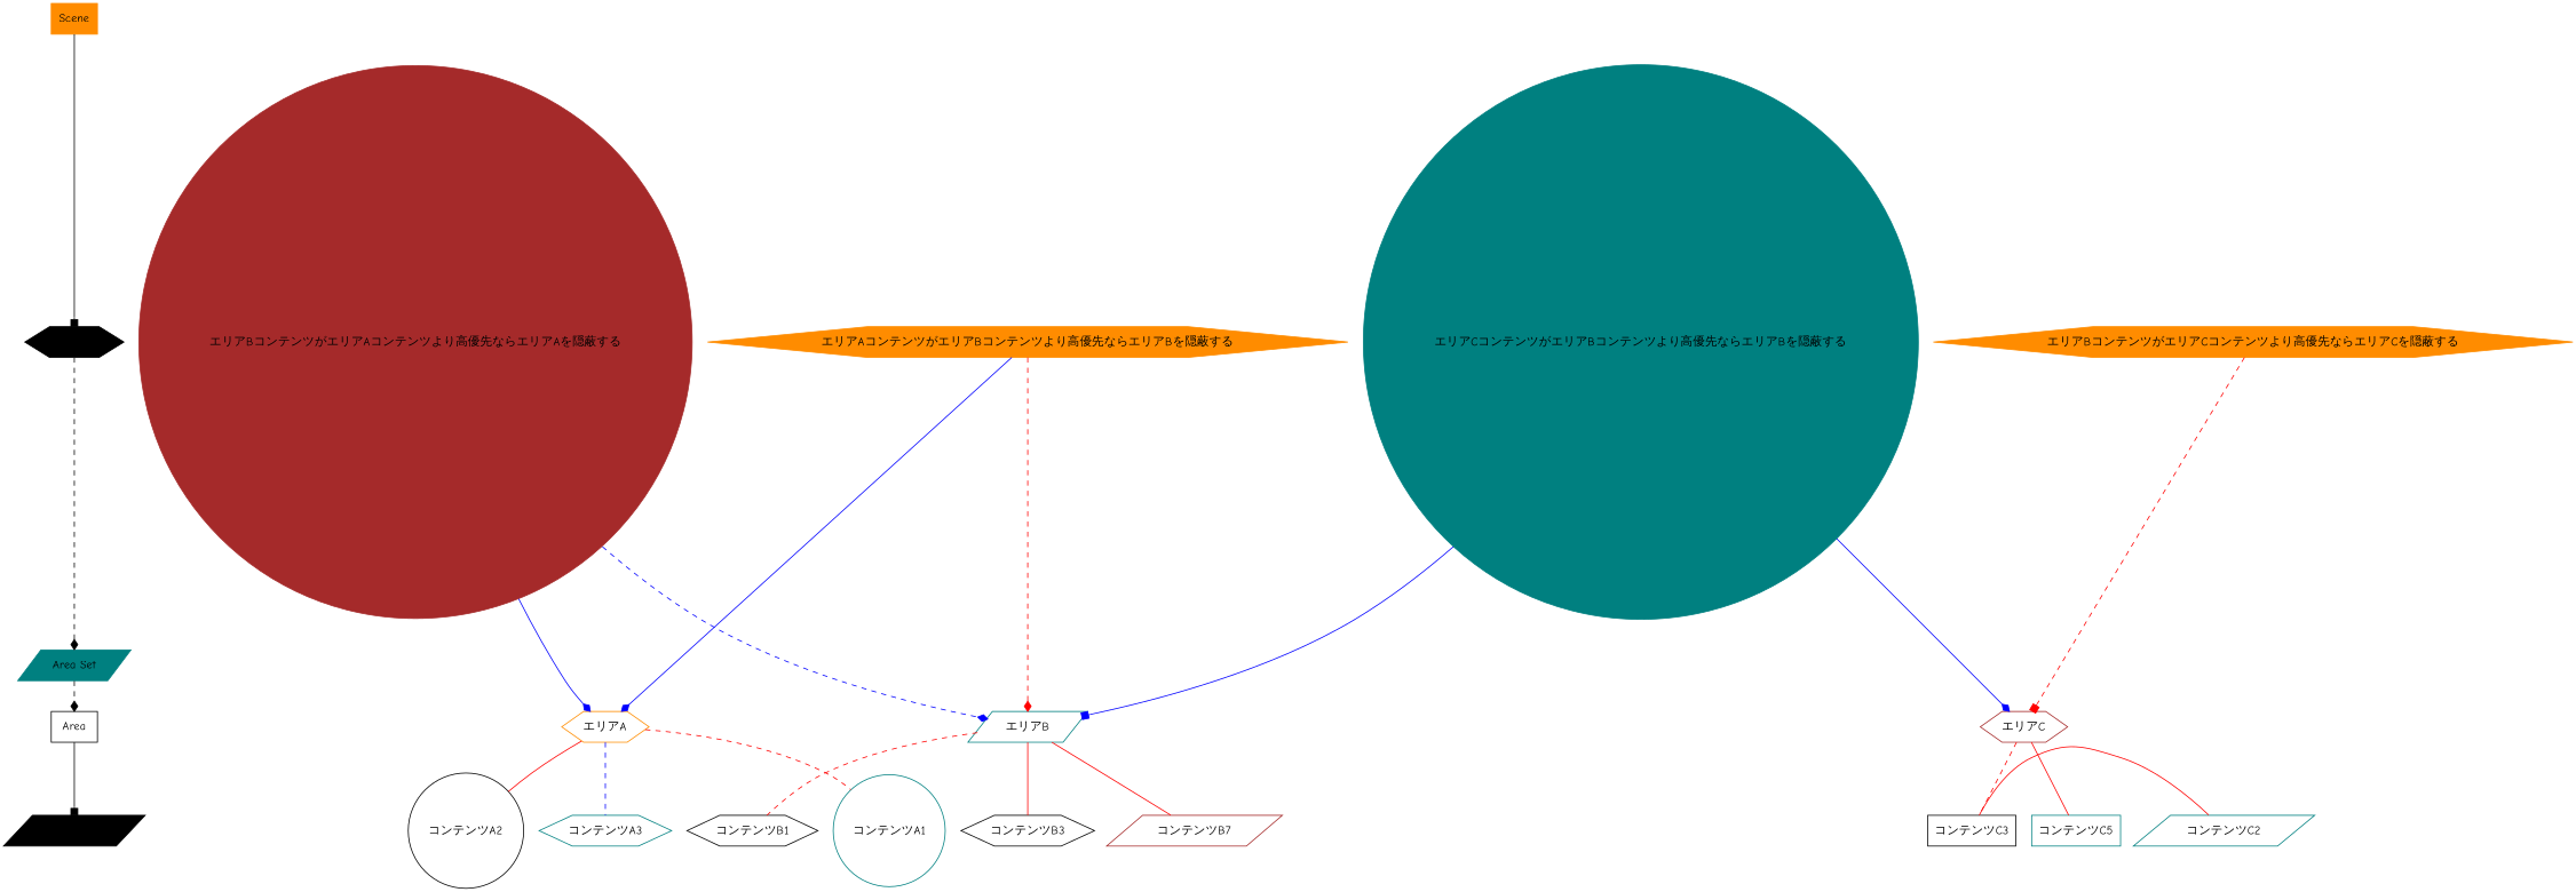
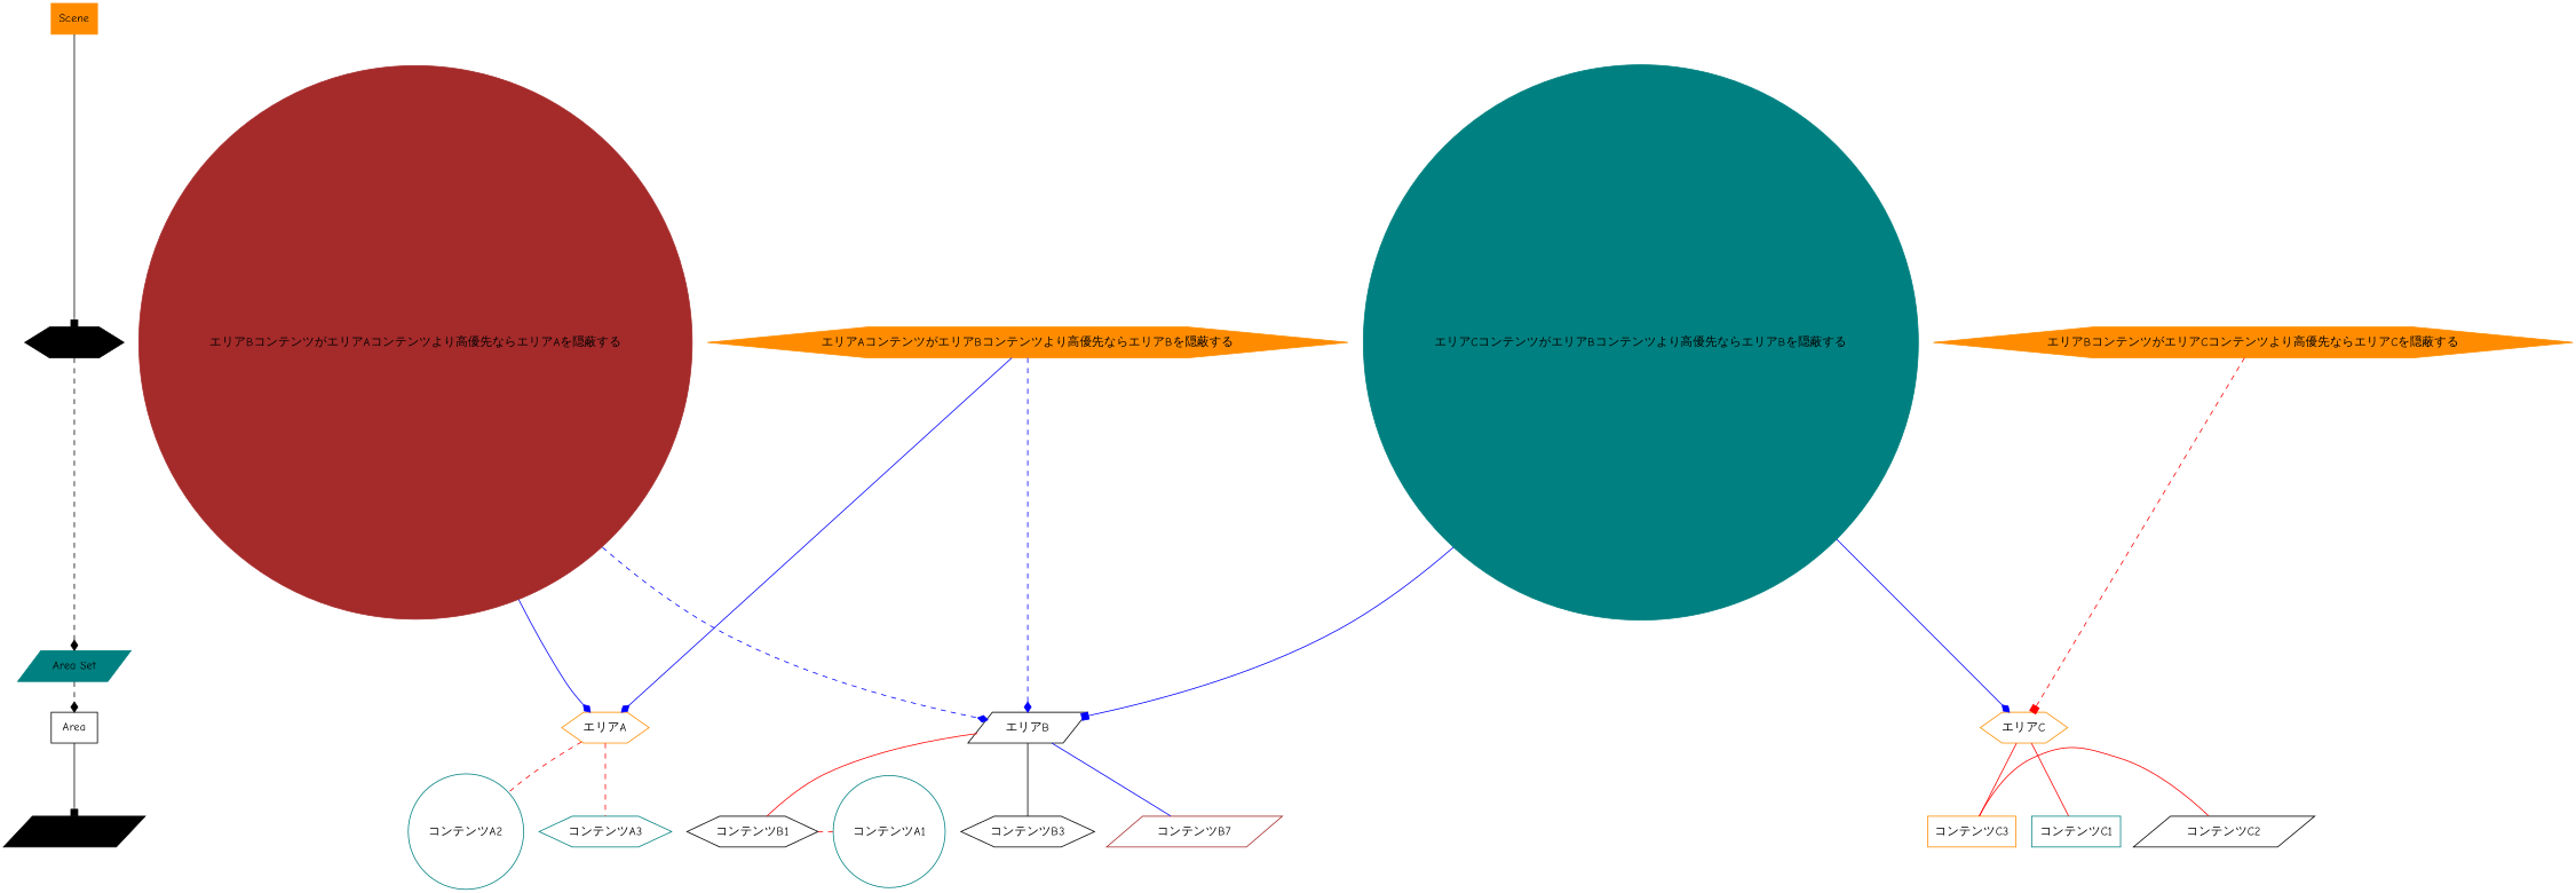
  digraph {
    clusterrank=global
    fontname="Comic Neue"
    rankdir=TB
    node [color=black fontname="Comic Neue" shape=hexagon]
    edge [fontname="Comic Neue" style=solid color=red]
    Area [shape=box]
    n2 [color=darkorange label="エリアA"]
-   n3 [color=teal label="エリアB" shape=parallelogram]
-   n4 [color=brown label="エリアC"]
+   n3 [label="エリアB" shape=parallelogram]
+   n4 [color=darkorange label="エリアC"]
    n5 [color=teal label="コンテンツA1" shape=circle]
    n6 [label="コンテンツB1"]
-   n7 [color=teal label="コンテンツC5" shape=box]
-   n8 [label="コンテンツA2" shape=circle]
+   n7 [color=teal label="コンテンツC1" shape=box]
+   n8 [color=teal label="コンテンツA2" shape=circle]
    n9 [color=brown label="コンテンツB7" shape=parallelogram]
-   n10 [color=teal label="コンテンツC2" shape=parallelogram]
+   n10 [label="コンテンツC2" shape=parallelogram]
    n11 [color=teal label="コンテンツA3"]
    n12 [label="コンテンツB3"]
-   n13 [label="コンテンツC3" shape=box]
+   n13 [color=darkorange label="コンテンツC3" shape=box]
    Constraint [style=filled]
    n15 [color=darkorange label="エリアAコンテンツがエリアBコンテンツより高優先ならエリアBを隠蔽する" style=filled]
    n16 [color=darkorange label="エリアBコンテンツがエリアCコンテンツより高優先ならエリアCを隠蔽する" style=filled]
    n17 [color=teal label="エリアCコンテンツがエリアBコンテンツより高優先ならエリアBを隠蔽する" shape=circle style=filled]
    n18 [color=brown label="エリアBコンテンツがエリアAコンテンツより高優先ならエリアAを隠蔽する" shape=circle style=filled]
    "Area Set" [color=teal shape=parallelogram style=filled]
    "Content Set" [shape=parallelogram style=filled]
    Scene [color=darkorange shape=box style=filled]
    subgraph sub_1 {
      rank=same
      Area
      n2
      n3
      n4
    }
    subgraph sub_2 {
      rank=same
      n5
      n6
      n7
      n8
      n9
      n10
      n11
      n12
      n13
    }
    subgraph sub_3 {
      rank=same
      Constraint
      n15
      n16
      n17
      n18
    }
    subgraph sub_4 {
      rank=same
      Constraint
    }
    subgraph sub_5 {
      rank=same
      Constraint
    }
    subgraph sub_6 {
      "Area Set"
    }
    subgraph sub_7 {
      "Content Set"
    }
    subgraph sub_8 {
      rank=same
      Scene
    }
    Area -> "Content Set" [arrowhead=box color=""]
-   n2 -> n5 [dir=none style=dashed]
-   n2 -> n8 [dir=none]
-   n2 -> n11 [color=blue dir=none style=dashed]
-   n3 -> n6 [dir=none style=dashed]
-   n3 -> n9 [dir=none]
-   n3 -> n12 [dir=none]
+   n6 -> n5 [dir=none style=dashed]
+   n2 -> n8 [dir=none style=dashed]
+   n2 -> n11 [dir=none style=dashed]
+   n3 -> n6 [dir=none]
+   n3 -> n9 [color=blue dir=none]
+   n3 -> n12 [color=black dir=none]
    n4 -> n7 [dir=none]
-   n4 -> n13 [dir=none style=dashed]
+   n4 -> n13 [dir=none]
    n13 -> n10 [dir=none]
    Constraint -> "Area Set" [arrowhead=diamond style=dashed color=""]
    n15 -> n2 [arrowhead=diamond color=blue]
-   n15 -> n3 [arrowhead=diamond style=dashed]
+   n15 -> n3 [arrowhead=diamond color=blue style=dashed]
    n16 -> n4 [arrowhead=box style=dashed]
    n17 -> n3 [arrowhead=box color=blue]
    n17 -> n4 [arrowhead=diamond color=blue]
    n18 -> n2 [arrowhead=diamond color=blue]
    n18 -> n3 [arrowhead=diamond color=blue style=dashed]
    "Area Set" -> Area [arrowhead=diamond style=dashed color=""]
    Scene -> Constraint [arrowhead=box color=""]
  }
